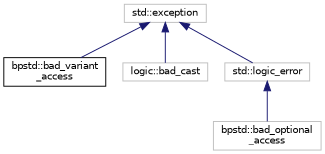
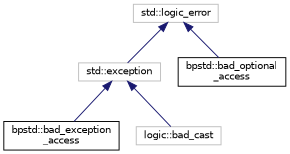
  digraph {
    rankdir=TB
    node [color=grey75 fillcolor=white fontname=Helvetica fontsize=10 shape=record style=filled]
    edge [color=midnightblue dir=back fontname=Helvetica fontsize=10 labelfontname=Helvetica labelfontsize=10 style=solid]
    n1 [height=0.2 label="std::exception" width=0.4]
-   n2 [color=black height=0.2 label="bpstd::bad_variant\l_access" width=0.4]
+   n2 [color=black height=0.2 label="bpstd::bad_exception\l_access" width=0.4]
    n3 [height=0.2 label="logic::bad_cast" width=0.4]
    n4 [height=0.2 label="std::logic_error" width=0.4]
-   n5 [height=0.2 label="bpstd::bad_optional\l_access" width=0.4]
+   n5 [color=black height=0.2 label="bpstd::bad_optional\l_access" width=0.4]
    n1 -> n2
    n1 -> n3
-   n1 -> n4
+   n4 -> n1
    n4 -> n5
  }
